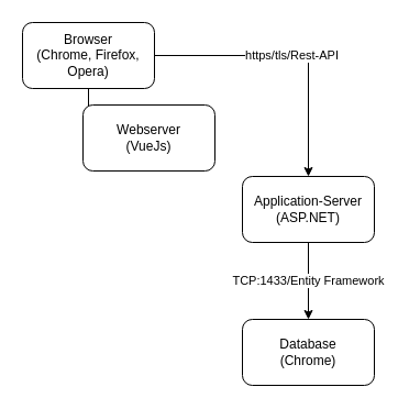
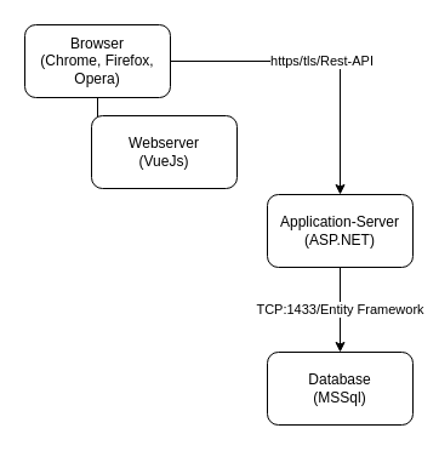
  <mxCell id="0" />
  <mxCell id="1" parent="0" />
  <mxCell id="2" value="https/tls" style="edgeStyle=orthogonalEdgeStyle;rounded=0;orthogonalLoop=1;jettySize=auto;html=1;entryX=0.5;entryY=0;entryDx=0;entryDy=0;" edge="1" parent="1" source="4" target="5"><mxGeometry relative="1" as="geometry" /></mxCell>
  <mxCell id="3" value="https/tls/Rest-API" style="edgeStyle=orthogonalEdgeStyle;rounded=0;orthogonalLoop=1;jettySize=auto;html=1;" edge="1" parent="1" source="4" target="7"><mxGeometry relative="1" as="geometry" /></mxCell>
  <mxCell id="4" value="Browser&lt;br&gt;(Chrome, Firefox, Opera)" style="rounded=1;whiteSpace=wrap;html=1;" vertex="1" parent="1"><mxGeometry x="20" y="20" width="120" height="60" as="geometry" /></mxCell>
  <mxCell id="5" value="Webserver&lt;br&gt;(VueJs)" style="rounded=1;whiteSpace=wrap;html=1;" vertex="1" parent="1"><mxGeometry x="75" y="95" width="120" height="60" as="geometry" /></mxCell>
  <mxCell id="6" value="TCP:1433/Entity Framework" style="edgeStyle=orthogonalEdgeStyle;rounded=0;orthogonalLoop=1;jettySize=auto;html=1;entryX=0.5;entryY=0;entryDx=0;entryDy=0;" edge="1" parent="1" source="7" target="8"><mxGeometry relative="1" as="geometry" /></mxCell>
  <mxCell id="7" value="Application-Server&lt;br&gt;(ASP.NET)" style="rounded=1;whiteSpace=wrap;html=1;" vertex="1" parent="1"><mxGeometry x="220" y="160" width="120" height="60" as="geometry" /></mxCell>
- <mxCell id="8" value="Database&lt;br&gt;(Chrome)" style="rounded=1;whiteSpace=wrap;html=1;" vertex="1" parent="1"><mxGeometry x="220" y="290" width="120" height="60" as="geometry" /></mxCell>
+ <mxCell id="8" value="Database&lt;br&gt;(MSSql)" style="rounded=1;whiteSpace=wrap;html=1;" vertex="1" parent="1"><mxGeometry x="220" y="290" width="120" height="60" as="geometry" /></mxCell>
